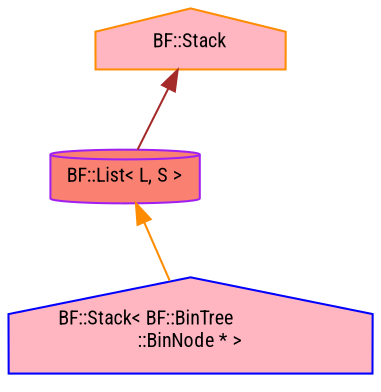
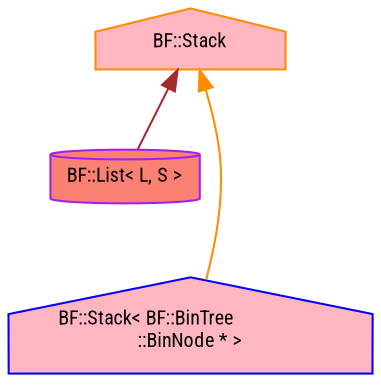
  digraph {
    fontname="Roboto Condensed"
    node [fillcolor=lightpink fontname="Roboto Condensed" fontsize=10 shape=house style=filled]
    edge [dir=back fontname="Roboto Condensed" fontsize=10 labelfontname=Helvetica labelfontsize=10 style=solid]
    n1 [color=purple fillcolor=salmon fontcolor=black height=0.2 label="BF::List\< L, S \>" shape=cylinder width=0.4]
    n2 [color=blue height=0.2 label="BF::Stack\< BF::BinTree\l::BinNode * \>" width=0.4]
    n3 [color=darkorange height=0.2 label="BF::Stack" width=0.4]
-   n1 -> n2 [color=darkorange]
+   n3 -> n2 [color=darkorange]
    n3 -> n1 [color=brown]
  }
